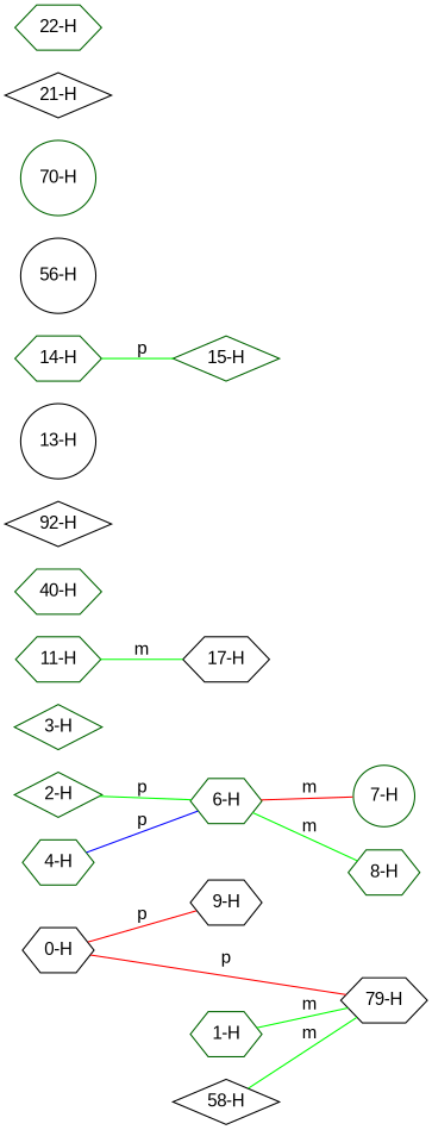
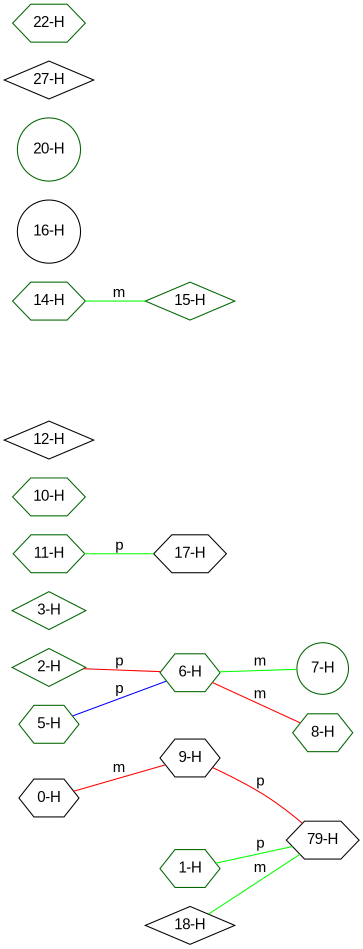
  graph {
    fontname="Liberation Sans"
    rankdir=LR
    node [color=darkgreen fontname="Liberation Sans" shape=hexagon]
    edge [color=green fontname="Liberation Sans"]
    n1 [color=black label="0-H"]
    n2 [color=black label="9-H"]
    n3 [color=black label="79-H"]
    n4 [label="1-H"]
    n5 [label="2-H" shape=diamond]
    n6 [label="6-H"]
    n7 [label="7-H" shape=circle]
    n8 [label="8-H"]
    n9 [label="3-H" shape=diamond]
    n10 [color=black label="17-H"]
-   n11 [label="4-H"]
-   n12 [label="40-H"]
+   n11 [label="5-H"]
+   n12 [label="10-H"]
    n13 [label="11-H"]
-   n14 [color=black label="92-H" shape=diamond]
-   n15 [color=black label="13-H" shape=circle]
+   n14 [color=black label="12-H" shape=diamond]
    n16 [label="14-H"]
    n17 [label="15-H" shape=diamond]
-   n18 [color=black label="56-H" shape=circle]
-   n19 [color=black label="58-H" shape=diamond]
-   n20 [label="70-H" shape=circle]
-   n21 [color=black label="21-H" shape=diamond]
+   n18 [color=black label="16-H" shape=circle]
+   n19 [color=black label="18-H" shape=diamond]
+   n20 [label="20-H" shape=circle]
+   n21 [color=black label="27-H" shape=diamond]
    n22 [label="22-H"]
-   n1 -- n2 [color=red label=p]
-   n1 -- n3 [color=red label=p]
-   n4 -- n3 [label=m]
-   n5 -- n6 [label=p]
-   n6 -- n7 [color=red label=m]
-   n6 -- n8 [label=m]
+   n1 -- n2 [color=red label=m]
+   n2 -- n3 [color=red label=p]
+   n4 -- n3 [label=p]
+   n5 -- n6 [color=red label=p]
+   n6 -- n7 [label=m]
+   n6 -- n8 [color=red label=m]
    n11 -- n6 [color=blue label=p]
-   n13 -- n10 [label=m]
-   n16 -- n17 [label=p]
+   n13 -- n10 [label=p]
+   n16 -- n17 [label=m]
    n19 -- n3 [label=m]
  }
